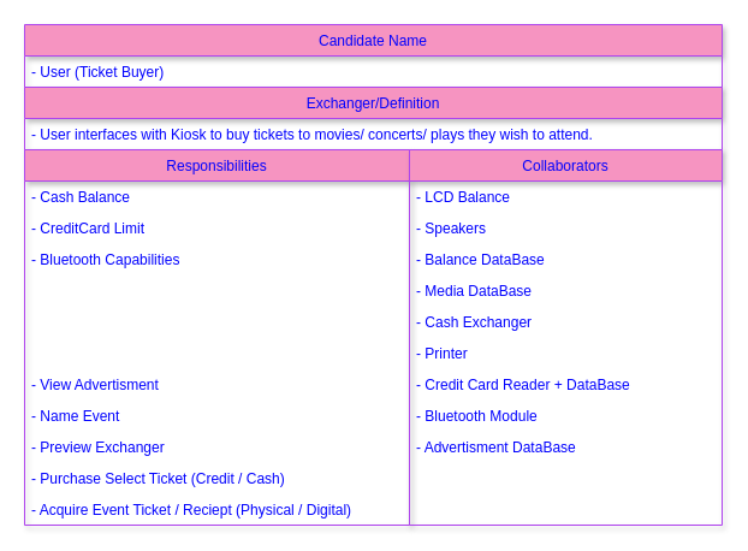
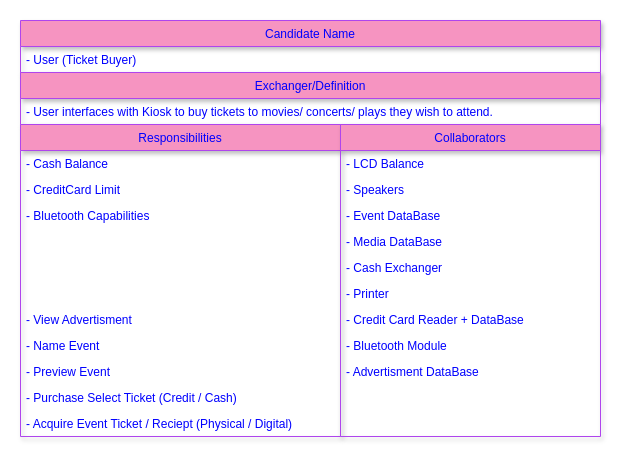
  <mxCell id="0" />
  <mxCell id="1" parent="0" />
  <mxCell id="2" value="Candidate Name" style="swimlane;fontStyle=0;childLayout=stackLayout;horizontal=1;startSize=26;horizontalStack=0;resizeParent=1;resizeParentMax=0;resizeLast=0;collapsible=1;marginBottom=0;rounded=0;sketch=0;strokeColor=#AF45ED;fillColor=#F694C1;fontColor=#0000FF;shadow=1;" vertex="1" parent="1"><mxGeometry x="20" y="20" width="580" height="52" as="geometry" /></mxCell>
  <mxCell id="3" value="- User (Ticket Buyer)" style="text;strokeColor=none;fillColor=none;align=left;verticalAlign=top;spacingLeft=4;spacingRight=4;overflow=hidden;rotatable=0;points=[[0,0.5],[1,0.5]];portConstraint=eastwest;fontColor=#0000FF;shadow=1;" vertex="1" parent="2"><mxGeometry y="26" width="580" height="26" as="geometry" /></mxCell>
  <mxCell id="4" value="Exchanger/Definition" style="swimlane;fontStyle=0;childLayout=stackLayout;horizontal=1;startSize=26;horizontalStack=0;resizeParent=1;resizeParentMax=0;resizeLast=0;collapsible=1;marginBottom=0;rounded=0;sketch=0;strokeColor=#AF45ED;fillColor=#F694C1;fontColor=#0000FF;shadow=1;" vertex="1" parent="1"><mxGeometry x="20" y="72" width="580" height="52" as="geometry" /></mxCell>
  <mxCell id="5" value="- User interfaces with Kiosk to buy tickets to movies/ concerts/ plays they wish to attend." style="text;strokeColor=none;fillColor=none;align=left;verticalAlign=top;spacingLeft=4;spacingRight=4;overflow=hidden;rotatable=0;points=[[0,0.5],[1,0.5]];portConstraint=eastwest;fontColor=#0000FF;shadow=1;" vertex="1" parent="4"><mxGeometry y="26" width="580" height="26" as="geometry" /></mxCell>
  <mxCell id="6" value="Responsibilities" style="swimlane;fontStyle=0;childLayout=stackLayout;horizontal=1;startSize=26;horizontalStack=0;resizeParent=1;resizeParentMax=0;resizeLast=0;collapsible=1;marginBottom=0;rounded=0;sketch=0;strokeColor=#AF45ED;fillColor=#F694C1;fontColor=#0000FF;shadow=1;" vertex="1" parent="1"><mxGeometry x="20" y="124" width="320" height="312" as="geometry" /></mxCell>
  <mxCell id="7" value="- Cash Balance" style="text;strokeColor=none;fillColor=none;align=left;verticalAlign=top;spacingLeft=4;spacingRight=4;overflow=hidden;rotatable=0;points=[[0,0.5],[1,0.5]];portConstraint=eastwest;fontColor=#0000FF;shadow=1;" vertex="1" parent="6"><mxGeometry y="26" width="320" height="26" as="geometry" /></mxCell>
  <mxCell id="8" value="- CreditCard Limit" style="text;strokeColor=none;fillColor=none;align=left;verticalAlign=top;spacingLeft=4;spacingRight=4;overflow=hidden;rotatable=0;points=[[0,0.5],[1,0.5]];portConstraint=eastwest;fontColor=#0000FF;shadow=1;" vertex="1" parent="6"><mxGeometry y="52" width="320" height="26" as="geometry" /></mxCell>
  <mxCell id="9" value="- Bluetooth Capabilities" style="text;strokeColor=none;fillColor=none;align=left;verticalAlign=top;spacingLeft=4;spacingRight=4;overflow=hidden;rotatable=0;points=[[0,0.5],[1,0.5]];portConstraint=eastwest;fontColor=#0000FF;shadow=1;" vertex="1" parent="6"><mxGeometry y="78" width="320" height="26" as="geometry" /></mxCell>
  <mxCell id="10" value=" " style="text;strokeColor=none;fillColor=none;align=left;verticalAlign=top;spacingLeft=4;spacingRight=4;overflow=hidden;rotatable=0;points=[[0,0.5],[1,0.5]];portConstraint=eastwest;fontColor=#0000FF;shadow=1;" vertex="1" parent="6"><mxGeometry y="104" width="320" height="26" as="geometry" /></mxCell>
  <mxCell id="11" value=" " style="text;strokeColor=none;fillColor=none;align=left;verticalAlign=top;spacingLeft=4;spacingRight=4;overflow=hidden;rotatable=0;points=[[0,0.5],[1,0.5]];portConstraint=eastwest;fontColor=#0000FF;shadow=1;" vertex="1" parent="6"><mxGeometry y="130" width="320" height="26" as="geometry" /></mxCell>
  <mxCell id="12" value=" " style="text;strokeColor=none;fillColor=none;align=left;verticalAlign=top;spacingLeft=4;spacingRight=4;overflow=hidden;rotatable=0;points=[[0,0.5],[1,0.5]];portConstraint=eastwest;fontColor=#0000FF;shadow=1;" vertex="1" parent="6"><mxGeometry y="156" width="320" height="26" as="geometry" /></mxCell>
  <mxCell id="13" value="- View Advertisment" style="text;strokeColor=none;fillColor=none;align=left;verticalAlign=top;spacingLeft=4;spacingRight=4;overflow=hidden;rotatable=0;points=[[0,0.5],[1,0.5]];portConstraint=eastwest;fontColor=#0000FF;shadow=1;" vertex="1" parent="6"><mxGeometry y="182" width="320" height="26" as="geometry" /></mxCell>
  <mxCell id="14" value="- Name Event    " style="text;strokeColor=none;fillColor=none;align=left;verticalAlign=top;spacingLeft=4;spacingRight=4;overflow=hidden;rotatable=0;points=[[0,0.5],[1,0.5]];portConstraint=eastwest;fontColor=#0000FF;shadow=1;" vertex="1" parent="6"><mxGeometry y="208" width="320" height="26" as="geometry" /></mxCell>
- <mxCell id="15" value="- Preview Exchanger" style="text;strokeColor=none;fillColor=none;align=left;verticalAlign=top;spacingLeft=4;spacingRight=4;overflow=hidden;rotatable=0;points=[[0,0.5],[1,0.5]];portConstraint=eastwest;fontColor=#0000FF;shadow=1;" vertex="1" parent="6"><mxGeometry y="234" width="320" height="26" as="geometry" /></mxCell>
+ <mxCell id="15" value="- Preview Event" style="text;strokeColor=none;fillColor=none;align=left;verticalAlign=top;spacingLeft=4;spacingRight=4;overflow=hidden;rotatable=0;points=[[0,0.5],[1,0.5]];portConstraint=eastwest;fontColor=#0000FF;shadow=1;" vertex="1" parent="6"><mxGeometry y="234" width="320" height="26" as="geometry" /></mxCell>
  <mxCell id="16" value="- Purchase Select Ticket (Credit / Cash)" style="text;strokeColor=none;fillColor=none;align=left;verticalAlign=top;spacingLeft=4;spacingRight=4;overflow=hidden;rotatable=0;points=[[0,0.5],[1,0.5]];portConstraint=eastwest;fontColor=#0000FF;shadow=1;" vertex="1" parent="6"><mxGeometry y="260" width="320" height="26" as="geometry" /></mxCell>
  <mxCell id="17" value="- Acquire Event Ticket / Reciept (Physical / Digital)" style="text;strokeColor=none;fillColor=none;align=left;verticalAlign=top;spacingLeft=4;spacingRight=4;overflow=hidden;rotatable=0;points=[[0,0.5],[1,0.5]];portConstraint=eastwest;fontColor=#0000FF;shadow=1;" vertex="1" parent="6"><mxGeometry y="286" width="320" height="26" as="geometry" /></mxCell>
  <mxCell id="18" value="Collaborators" style="swimlane;fontStyle=0;childLayout=stackLayout;horizontal=1;startSize=26;horizontalStack=0;resizeParent=1;resizeParentMax=0;resizeLast=0;collapsible=1;marginBottom=0;rounded=0;sketch=0;strokeColor=#AF45ED;fillColor=#F694C1;fontColor=#0000FF;shadow=1;" vertex="1" parent="1"><mxGeometry x="340" y="124" width="260" height="312" as="geometry" /></mxCell>
  <mxCell id="19" value="- LCD Balance " style="text;strokeColor=none;fillColor=none;align=left;verticalAlign=top;spacingLeft=4;spacingRight=4;overflow=hidden;rotatable=0;points=[[0,0.5],[1,0.5]];portConstraint=eastwest;fontColor=#0000FF;shadow=1;" vertex="1" parent="18"><mxGeometry y="26" width="260" height="26" as="geometry" /></mxCell>
  <mxCell id="20" value="- Speakers    " style="text;strokeColor=none;fillColor=none;align=left;verticalAlign=top;spacingLeft=4;spacingRight=4;overflow=hidden;rotatable=0;points=[[0,0.5],[1,0.5]];portConstraint=eastwest;fontColor=#0000FF;shadow=1;" vertex="1" parent="18"><mxGeometry y="52" width="260" height="26" as="geometry" /></mxCell>
- <mxCell id="21" value="- Balance DataBase" style="text;strokeColor=none;fillColor=none;align=left;verticalAlign=top;spacingLeft=4;spacingRight=4;overflow=hidden;rotatable=0;points=[[0,0.5],[1,0.5]];portConstraint=eastwest;fontColor=#0000FF;shadow=1;" vertex="1" parent="18"><mxGeometry y="78" width="260" height="26" as="geometry" /></mxCell>
+ <mxCell id="21" value="- Event DataBase" style="text;strokeColor=none;fillColor=none;align=left;verticalAlign=top;spacingLeft=4;spacingRight=4;overflow=hidden;rotatable=0;points=[[0,0.5],[1,0.5]];portConstraint=eastwest;fontColor=#0000FF;shadow=1;" vertex="1" parent="18"><mxGeometry y="78" width="260" height="26" as="geometry" /></mxCell>
  <mxCell id="22" value="- Media DataBase" style="text;strokeColor=none;fillColor=none;align=left;verticalAlign=top;spacingLeft=4;spacingRight=4;overflow=hidden;rotatable=0;points=[[0,0.5],[1,0.5]];portConstraint=eastwest;fontColor=#0000FF;shadow=1;" vertex="1" parent="18"><mxGeometry y="104" width="260" height="26" as="geometry" /></mxCell>
  <mxCell id="23" value="- Cash Exchanger" style="text;strokeColor=none;fillColor=none;align=left;verticalAlign=top;spacingLeft=4;spacingRight=4;overflow=hidden;rotatable=0;points=[[0,0.5],[1,0.5]];portConstraint=eastwest;fontColor=#0000FF;shadow=1;" vertex="1" parent="18"><mxGeometry y="130" width="260" height="26" as="geometry" /></mxCell>
  <mxCell id="24" value="- Printer" style="text;strokeColor=none;fillColor=none;align=left;verticalAlign=top;spacingLeft=4;spacingRight=4;overflow=hidden;rotatable=0;points=[[0,0.5],[1,0.5]];portConstraint=eastwest;fontColor=#0000FF;shadow=1;" vertex="1" parent="18"><mxGeometry y="156" width="260" height="26" as="geometry" /></mxCell>
  <mxCell id="25" value="- Credit Card Reader + DataBase" style="text;strokeColor=none;fillColor=none;align=left;verticalAlign=top;spacingLeft=4;spacingRight=4;overflow=hidden;rotatable=0;points=[[0,0.5],[1,0.5]];portConstraint=eastwest;fontColor=#0000FF;shadow=1;" vertex="1" parent="18"><mxGeometry y="182" width="260" height="26" as="geometry" /></mxCell>
  <mxCell id="26" value="- Bluetooth Module" style="text;strokeColor=none;fillColor=none;align=left;verticalAlign=top;spacingLeft=4;spacingRight=4;overflow=hidden;rotatable=0;points=[[0,0.5],[1,0.5]];portConstraint=eastwest;fontColor=#0000FF;shadow=1;" vertex="1" parent="18"><mxGeometry y="208" width="260" height="26" as="geometry" /></mxCell>
  <mxCell id="27" value="- Advertisment DataBase" style="text;strokeColor=none;fillColor=none;align=left;verticalAlign=top;spacingLeft=4;spacingRight=4;overflow=hidden;rotatable=0;points=[[0,0.5],[1,0.5]];portConstraint=eastwest;fontColor=#0000FF;shadow=1;" vertex="1" parent="18"><mxGeometry y="234" width="260" height="26" as="geometry" /></mxCell>
  <mxCell id="28" value=" " style="text;strokeColor=none;fillColor=none;align=left;verticalAlign=top;spacingLeft=4;spacingRight=4;overflow=hidden;rotatable=0;points=[[0,0.5],[1,0.5]];portConstraint=eastwest;fontColor=#0000FF;shadow=1;" vertex="1" parent="18"><mxGeometry y="260" width="260" height="26" as="geometry" /></mxCell>
  <mxCell id="29" value=" " style="text;strokeColor=none;fillColor=none;align=left;verticalAlign=top;spacingLeft=4;spacingRight=4;overflow=hidden;rotatable=0;points=[[0,0.5],[1,0.5]];portConstraint=eastwest;fontColor=#0000FF;shadow=1;" vertex="1" parent="18"><mxGeometry y="286" width="260" height="26" as="geometry" /></mxCell>
  <mxCell id="30" style="edgeStyle=orthogonalEdgeStyle;curved=0;rounded=1;sketch=0;orthogonalLoop=1;jettySize=auto;html=1;exitX=1;exitY=0.5;exitDx=0;exitDy=0;fontColor=#0000FF;strokeColor=#60E696;fillColor=#F694C1;shadow=1;" edge="1" parent="18" source="23" target="23"><mxGeometry relative="1" as="geometry" /></mxCell>
